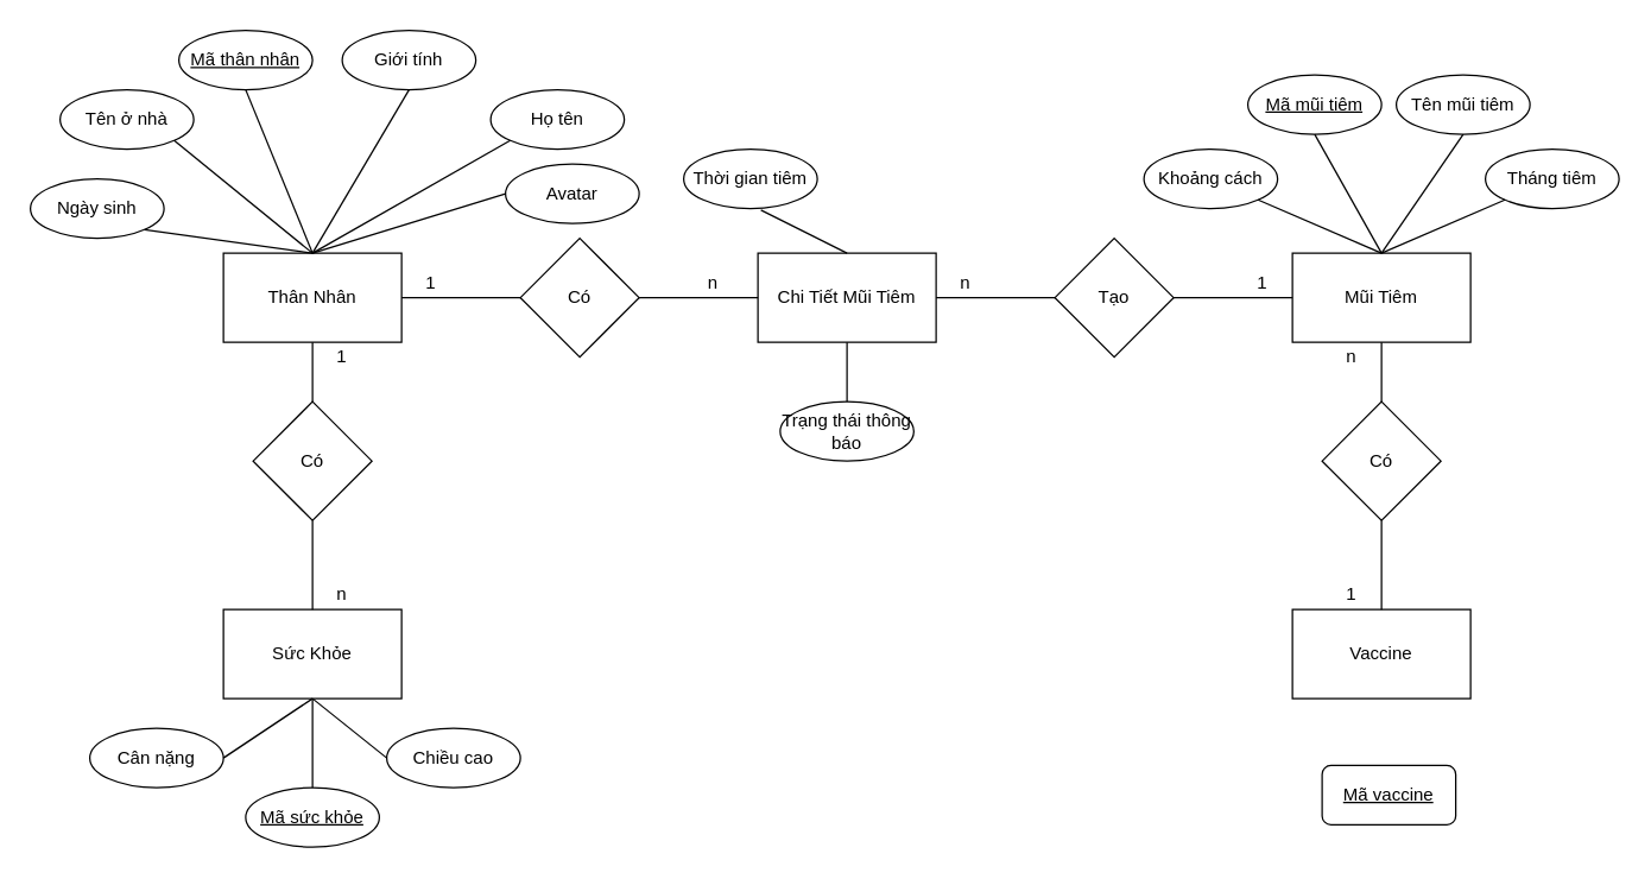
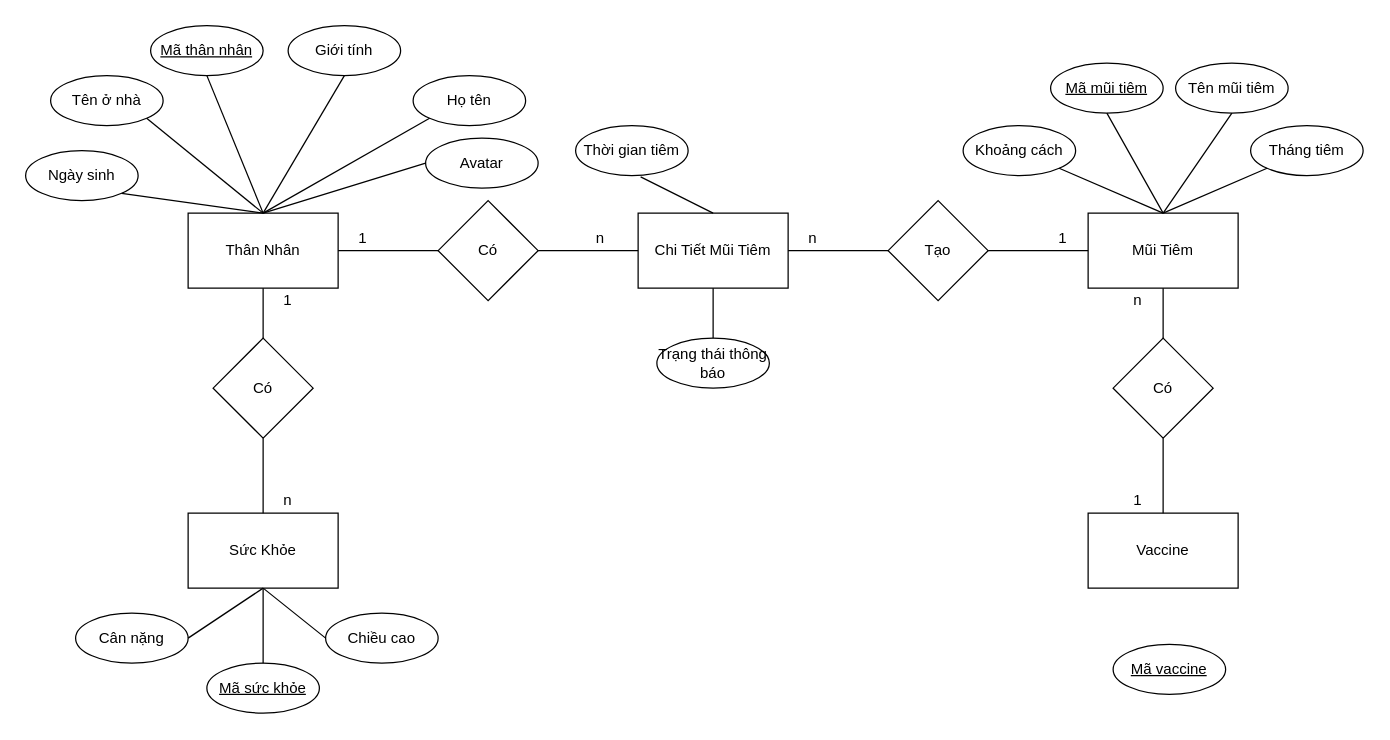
  <mxCell id="0" />
  <mxCell id="1" parent="0" />
  <mxCell id="2" value="Thân Nhân" style="rounded=0;whiteSpace=wrap;html=1;" vertex="1" parent="1"><mxGeometry x="150" y="170" width="120" height="60" as="geometry" /></mxCell>
  <mxCell id="3" value="Có" style="rhombus;whiteSpace=wrap;html=1;" vertex="1" parent="1"><mxGeometry x="170" y="270" width="80" height="80" as="geometry" /></mxCell>
  <mxCell id="4" value="Tạo" style="rhombus;whiteSpace=wrap;html=1;" vertex="1" parent="1"><mxGeometry x="710" y="160" width="80" height="80" as="geometry" /></mxCell>
  <mxCell id="5" value="Sức Khỏe" style="rounded=0;whiteSpace=wrap;html=1;" vertex="1" parent="1"><mxGeometry x="150" y="410" width="120" height="60" as="geometry" /></mxCell>
  <mxCell id="6" value="Chi Tiết Mũi Tiêm" style="rounded=0;whiteSpace=wrap;html=1;" vertex="1" parent="1"><mxGeometry x="510" y="170" width="120" height="60" as="geometry" /></mxCell>
  <mxCell id="7" value="Mũi Tiêm" style="rounded=0;whiteSpace=wrap;html=1;" vertex="1" parent="1"><mxGeometry x="870" y="170" width="120" height="60" as="geometry" /></mxCell>
  <mxCell id="8" value="Vaccine" style="rounded=0;whiteSpace=wrap;html=1;" vertex="1" parent="1"><mxGeometry x="870" y="410" width="120" height="60" as="geometry" /></mxCell>
  <mxCell id="9" value="" style="endArrow=none;html=1;entryX=0;entryY=0.5;entryDx=0;entryDy=0;exitX=1;exitY=0.5;exitDx=0;exitDy=0;" edge="1" parent="1" source="2" target="25"><mxGeometry width="50" height="50" relative="1" as="geometry"><mxPoint x="460" y="520" as="sourcePoint" /><mxPoint x="510" y="470" as="targetPoint" /></mxGeometry></mxCell>
  <mxCell id="10" value="" style="endArrow=none;html=1;entryX=0;entryY=0.5;entryDx=0;entryDy=0;exitX=1;exitY=0.5;exitDx=0;exitDy=0;" edge="1" parent="1" source="25" target="6"><mxGeometry width="50" height="50" relative="1" as="geometry"><mxPoint x="280" y="210" as="sourcePoint" /><mxPoint x="370" y="210" as="targetPoint" /></mxGeometry></mxCell>
  <mxCell id="11" value="" style="endArrow=none;html=1;entryX=0.5;entryY=1;entryDx=0;entryDy=0;" edge="1" parent="1" source="3" target="2"><mxGeometry width="50" height="50" relative="1" as="geometry"><mxPoint x="460" y="520" as="sourcePoint" /><mxPoint x="510" y="470" as="targetPoint" /></mxGeometry></mxCell>
  <mxCell id="12" value="" style="endArrow=none;html=1;entryX=0.5;entryY=1;entryDx=0;entryDy=0;" edge="1" parent="1" source="5" target="3"><mxGeometry width="50" height="50" relative="1" as="geometry"><mxPoint x="460" y="520" as="sourcePoint" /><mxPoint x="510" y="470" as="targetPoint" /></mxGeometry></mxCell>
  <mxCell id="13" value="n" style="text;html=1;strokeColor=none;fillColor=none;align=center;verticalAlign=middle;whiteSpace=wrap;rounded=0;" vertex="1" parent="1"><mxGeometry x="210" y="390" width="40" height="20" as="geometry" /></mxCell>
  <mxCell id="14" value="1" style="text;html=1;strokeColor=none;fillColor=none;align=center;verticalAlign=middle;whiteSpace=wrap;rounded=0;" vertex="1" parent="1"><mxGeometry x="210" y="230" width="40" height="20" as="geometry" /></mxCell>
  <mxCell id="15" value="1" style="text;html=1;strokeColor=none;fillColor=none;align=center;verticalAlign=middle;whiteSpace=wrap;rounded=0;" vertex="1" parent="1"><mxGeometry x="270" y="180" width="40" height="20" as="geometry" /></mxCell>
  <mxCell id="16" value="n" style="text;html=1;strokeColor=none;fillColor=none;align=center;verticalAlign=middle;whiteSpace=wrap;rounded=0;" vertex="1" parent="1"><mxGeometry x="460" y="180" width="40" height="20" as="geometry" /></mxCell>
  <mxCell id="17" value="Có" style="rhombus;whiteSpace=wrap;html=1;" vertex="1" parent="1"><mxGeometry x="890" y="270" width="80" height="80" as="geometry" /></mxCell>
  <mxCell id="18" value="" style="endArrow=none;html=1;entryX=0.5;entryY=1;entryDx=0;entryDy=0;" edge="1" parent="1" source="8" target="17"><mxGeometry width="50" height="50" relative="1" as="geometry"><mxPoint x="220" y="420" as="sourcePoint" /><mxPoint x="220" y="360" as="targetPoint" /></mxGeometry></mxCell>
  <mxCell id="19" value="" style="endArrow=none;html=1;entryX=0.5;entryY=1;entryDx=0;entryDy=0;" edge="1" parent="1" source="17" target="7"><mxGeometry width="50" height="50" relative="1" as="geometry"><mxPoint x="230" y="430" as="sourcePoint" /><mxPoint x="230" y="370" as="targetPoint" /></mxGeometry></mxCell>
  <mxCell id="20" value="1" style="text;html=1;strokeColor=none;fillColor=none;align=center;verticalAlign=middle;whiteSpace=wrap;rounded=0;" vertex="1" parent="1"><mxGeometry x="890" y="390" width="40" height="20" as="geometry" /></mxCell>
  <mxCell id="21" value="n" style="text;html=1;strokeColor=none;fillColor=none;align=center;verticalAlign=middle;whiteSpace=wrap;rounded=0;" vertex="1" parent="1"><mxGeometry x="890" y="230" width="40" height="20" as="geometry" /></mxCell>
  <mxCell id="22" value="1" style="text;html=1;strokeColor=none;fillColor=none;align=center;verticalAlign=middle;whiteSpace=wrap;rounded=0;" vertex="1" parent="1"><mxGeometry x="830" y="180" width="40" height="20" as="geometry" /></mxCell>
  <mxCell id="23" value="" style="endArrow=none;html=1;exitX=1;exitY=0.5;exitDx=0;exitDy=0;" edge="1" parent="1" source="4" target="7"><mxGeometry width="50" height="50" relative="1" as="geometry"><mxPoint x="600" y="209" as="sourcePoint" /><mxPoint x="510" y="210" as="targetPoint" /></mxGeometry></mxCell>
  <mxCell id="24" value="n" style="text;html=1;strokeColor=none;fillColor=none;align=center;verticalAlign=middle;whiteSpace=wrap;rounded=0;" vertex="1" parent="1"><mxGeometry x="630" y="180" width="40" height="20" as="geometry" /></mxCell>
  <mxCell id="25" value="Có" style="rhombus;whiteSpace=wrap;html=1;" vertex="1" parent="1"><mxGeometry x="350" y="160" width="80" height="80" as="geometry" /></mxCell>
  <mxCell id="26" value="" style="endArrow=none;html=1;exitX=0;exitY=0.5;exitDx=0;exitDy=0;entryX=1;entryY=0.5;entryDx=0;entryDy=0;" edge="1" parent="1" source="4" target="6"><mxGeometry width="50" height="50" relative="1" as="geometry"><mxPoint x="790" y="420" as="sourcePoint" /><mxPoint x="867.143" y="240" as="targetPoint" /></mxGeometry></mxCell>
  <mxCell id="27" value="Họ tên" style="ellipse;whiteSpace=wrap;html=1;" vertex="1" parent="1"><mxGeometry x="330" y="60" width="90" height="40" as="geometry" /></mxCell>
  <mxCell id="28" value="Ngày sinh" style="ellipse;whiteSpace=wrap;html=1;" vertex="1" parent="1"><mxGeometry x="20" y="120" width="90" height="40" as="geometry" /></mxCell>
  <mxCell id="29" value="Giới tính" style="ellipse;whiteSpace=wrap;html=1;" vertex="1" parent="1"><mxGeometry x="230" y="20" width="90" height="40" as="geometry" /></mxCell>
  <mxCell id="30" value="Avatar" style="ellipse;whiteSpace=wrap;html=1;" vertex="1" parent="1"><mxGeometry x="340" y="110" width="90" height="40" as="geometry" /></mxCell>
  <mxCell id="31" value="Tên ở nhà" style="ellipse;whiteSpace=wrap;html=1;" vertex="1" parent="1"><mxGeometry x="40" y="60" width="90" height="40" as="geometry" /></mxCell>
  <mxCell id="32" value="" style="endArrow=none;html=1;entryX=1;entryY=1;entryDx=0;entryDy=0;exitX=0.5;exitY=0;exitDx=0;exitDy=0;" edge="1" parent="1" source="2" target="28"><mxGeometry width="50" height="50" relative="1" as="geometry"><mxPoint x="420" y="400" as="sourcePoint" /><mxPoint x="470" y="350" as="targetPoint" /></mxGeometry></mxCell>
  <mxCell id="33" value="" style="endArrow=none;html=1;entryX=1;entryY=1;entryDx=0;entryDy=0;exitX=0.5;exitY=0;exitDx=0;exitDy=0;" edge="1" parent="1" source="2" target="31"><mxGeometry width="50" height="50" relative="1" as="geometry"><mxPoint x="160" y="210" as="sourcePoint" /><mxPoint x="130" y="210" as="targetPoint" /></mxGeometry></mxCell>
  <mxCell id="34" value="" style="endArrow=none;html=1;exitX=0;exitY=1;exitDx=0;exitDy=0;entryX=0.5;entryY=0;entryDx=0;entryDy=0;" edge="1" parent="1" source="27" target="2"><mxGeometry width="50" height="50" relative="1" as="geometry"><mxPoint x="190" y="180" as="sourcePoint" /><mxPoint x="310" y="150" as="targetPoint" /></mxGeometry></mxCell>
  <mxCell id="35" value="" style="endArrow=none;html=1;exitX=0;exitY=0.5;exitDx=0;exitDy=0;entryX=0.5;entryY=0;entryDx=0;entryDy=0;" edge="1" parent="1" source="30" target="2"><mxGeometry width="50" height="50" relative="1" as="geometry"><mxPoint x="245" y="70" as="sourcePoint" /><mxPoint x="310" y="150" as="targetPoint" /></mxGeometry></mxCell>
  <mxCell id="36" value="" style="endArrow=none;html=1;exitX=0.5;exitY=1;exitDx=0;exitDy=0;entryX=0.5;entryY=0;entryDx=0;entryDy=0;" edge="1" parent="1" source="29" target="2"><mxGeometry width="50" height="50" relative="1" as="geometry"><mxPoint x="335" y="110" as="sourcePoint" /><mxPoint x="350" y="150" as="targetPoint" /></mxGeometry></mxCell>
  <mxCell id="37" value="&lt;u&gt;Mã thân nhân&lt;/u&gt;" style="ellipse;whiteSpace=wrap;html=1;" vertex="1" parent="1"><mxGeometry x="120" y="20" width="90" height="40" as="geometry" /></mxCell>
  <mxCell id="38" value="" style="endArrow=none;html=1;entryX=0.5;entryY=0;entryDx=0;entryDy=0;exitX=0.5;exitY=1;exitDx=0;exitDy=0;" edge="1" parent="1" source="37" target="2"><mxGeometry width="50" height="50" relative="1" as="geometry"><mxPoint x="420" y="400" as="sourcePoint" /><mxPoint x="470" y="350" as="targetPoint" /></mxGeometry></mxCell>
  <mxCell id="39" value="&lt;u&gt;Mã sức khỏe&lt;/u&gt;" style="ellipse;whiteSpace=wrap;html=1;" vertex="1" parent="1"><mxGeometry x="165" y="530" width="90" height="40" as="geometry" /></mxCell>
  <mxCell id="40" value="Cân nặng" style="ellipse;whiteSpace=wrap;html=1;" vertex="1" parent="1"><mxGeometry x="60" y="490" width="90" height="40" as="geometry" /></mxCell>
  <mxCell id="41" value="Chiều cao" style="ellipse;whiteSpace=wrap;html=1;" vertex="1" parent="1"><mxGeometry x="260" y="490" width="90" height="40" as="geometry" /></mxCell>
  <mxCell id="42" value="" style="endArrow=none;html=1;exitX=0.5;exitY=1;exitDx=0;exitDy=0;entryX=0;entryY=0.5;entryDx=0;entryDy=0;" edge="1" parent="1" source="5" target="41"><mxGeometry width="50" height="50" relative="1" as="geometry"><mxPoint x="420" y="400" as="sourcePoint" /><mxPoint x="470" y="350" as="targetPoint" /></mxGeometry></mxCell>
  <mxCell id="43" value="" style="endArrow=none;html=1;exitX=0.5;exitY=1;exitDx=0;exitDy=0;entryX=0.5;entryY=0;entryDx=0;entryDy=0;" edge="1" parent="1" source="5" target="39"><mxGeometry width="50" height="50" relative="1" as="geometry"><mxPoint x="220" y="480" as="sourcePoint" /><mxPoint x="300" y="520" as="targetPoint" /></mxGeometry></mxCell>
  <mxCell id="44" value="" style="endArrow=none;html=1;exitX=0.5;exitY=1;exitDx=0;exitDy=0;entryX=1;entryY=0.5;entryDx=0;entryDy=0;" edge="1" parent="1" source="5" target="40"><mxGeometry width="50" height="50" relative="1" as="geometry"><mxPoint x="220" y="480" as="sourcePoint" /><mxPoint x="225" y="570" as="targetPoint" /></mxGeometry></mxCell>
  <mxCell id="45" value="&lt;u&gt;Mã mũi tiêm&lt;/u&gt;" style="ellipse;whiteSpace=wrap;html=1;" vertex="1" parent="1"><mxGeometry x="840" y="50" width="90" height="40" as="geometry" /></mxCell>
- <mxCell id="46" value="&lt;u&gt;Mã vaccine&lt;/u&gt;" style="whiteSpace=wrap;html=1;rounded=1;" vertex="1" parent="1"><mxGeometry x="890" y="515" width="90" height="40" as="geometry" /></mxCell>
+ <mxCell id="46" value="&lt;u&gt;Mã vaccine&lt;/u&gt;" style="ellipse;whiteSpace=wrap;html=1;" vertex="1" parent="1"><mxGeometry x="890" y="515" width="90" height="40" as="geometry" /></mxCell>
  <mxCell id="47" value="Thời gian tiêm" style="ellipse;whiteSpace=wrap;html=1;" vertex="1" parent="1"><mxGeometry x="460" y="100" width="90" height="40" as="geometry" /></mxCell>
  <mxCell id="48" value="Tháng tiêm" style="ellipse;whiteSpace=wrap;html=1;" vertex="1" parent="1"><mxGeometry x="1000" y="100" width="90" height="40" as="geometry" /></mxCell>
  <mxCell id="49" value="Khoảng cách" style="ellipse;whiteSpace=wrap;html=1;" vertex="1" parent="1"><mxGeometry x="770" y="100" width="90" height="40" as="geometry" /></mxCell>
  <mxCell id="50" value="Tên mũi tiêm" style="ellipse;whiteSpace=wrap;html=1;" vertex="1" parent="1"><mxGeometry x="940" y="50" width="90" height="40" as="geometry" /></mxCell>
  <mxCell id="51" value="" style="endArrow=none;html=1;exitX=0.5;exitY=0;exitDx=0;exitDy=0;entryX=1;entryY=1;entryDx=0;entryDy=0;" edge="1" parent="1" source="7" target="49"><mxGeometry width="50" height="50" relative="1" as="geometry"><mxPoint x="350" y="140" as="sourcePoint" /><mxPoint x="220" y="180" as="targetPoint" /></mxGeometry></mxCell>
  <mxCell id="52" value="" style="endArrow=none;html=1;exitX=0;exitY=1;exitDx=0;exitDy=0;entryX=0.5;entryY=0;entryDx=0;entryDy=0;" edge="1" parent="1" source="48" target="7"><mxGeometry width="50" height="50" relative="1" as="geometry"><mxPoint x="940" y="180" as="sourcePoint" /><mxPoint x="856.82" y="144.142" as="targetPoint" /></mxGeometry></mxCell>
  <mxCell id="53" value="" style="endArrow=none;html=1;exitX=0.5;exitY=1;exitDx=0;exitDy=0;" edge="1" parent="1" source="50"><mxGeometry width="50" height="50" relative="1" as="geometry"><mxPoint x="1023.18" y="144.142" as="sourcePoint" /><mxPoint x="930" y="170" as="targetPoint" /></mxGeometry></mxCell>
  <mxCell id="54" value="" style="endArrow=none;html=1;exitX=0.5;exitY=1;exitDx=0;exitDy=0;entryX=0.5;entryY=0;entryDx=0;entryDy=0;" edge="1" parent="1" source="45" target="7"><mxGeometry width="50" height="50" relative="1" as="geometry"><mxPoint x="973.18" y="94.142" as="sourcePoint" /><mxPoint x="1050" y="190" as="targetPoint" /></mxGeometry></mxCell>
  <mxCell id="55" value="Trạng thái thông báo" style="ellipse;whiteSpace=wrap;html=1;" vertex="1" parent="1"><mxGeometry x="525" y="270" width="90" height="40" as="geometry" /></mxCell>
  <mxCell id="56" value="" style="endArrow=none;html=1;entryX=0.5;entryY=0;entryDx=0;entryDy=0;exitX=0.5;exitY=1;exitDx=0;exitDy=0;" edge="1" parent="1" source="6" target="55"><mxGeometry width="50" height="50" relative="1" as="geometry"><mxPoint x="420" y="370" as="sourcePoint" /><mxPoint x="470" y="320" as="targetPoint" /></mxGeometry></mxCell>
  <mxCell id="57" value="" style="endArrow=none;html=1;entryX=0.5;entryY=0;entryDx=0;entryDy=0;exitX=0.578;exitY=1.025;exitDx=0;exitDy=0;exitPerimeter=0;" edge="1" parent="1" source="47" target="6"><mxGeometry width="50" height="50" relative="1" as="geometry"><mxPoint x="420" y="370" as="sourcePoint" /><mxPoint x="470" y="320" as="targetPoint" /></mxGeometry></mxCell>
